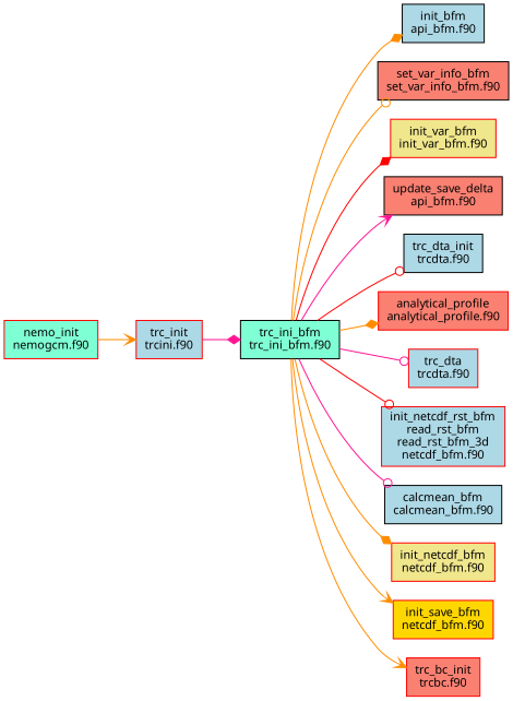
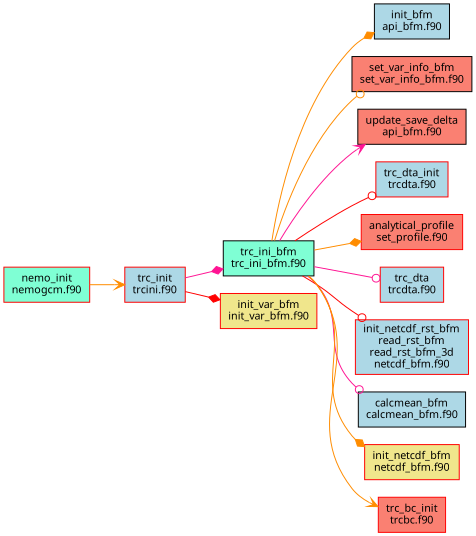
  digraph {
    bgcolor=white
    fontname=ArialMT
    fontsize=11
    rankdir=LR
    node [color=red fillcolor=lightblue fontname=ArialMT fontsize=11 shape=box style=filled]
    edge [arrowhead=diamond color=darkorange fontname=ArialMT fontsize=11]
    n1 [color=black fillcolor=aquamarine label="trc_ini_bfm\ntrc_ini_bfm.f90"]
    n2 [color=black label="init_bfm\napi_bfm.f90"]
    n3 [color=black fillcolor=salmon label="set_var_info_bfm\nset_var_info_bfm.f90"]
    n4 [fillcolor=khaki label="init_var_bfm\ninit_var_bfm.f90"]
    n5 [color=black fillcolor=salmon label="update_save_delta\napi_bfm.f90"]
-   n6 [color=black label="trc_dta_init\ntrcdta.f90"]
-   n7 [fillcolor=salmon label="analytical_profile\nanalytical_profile.f90"]
+   n6 [label="trc_dta_init\ntrcdta.f90"]
+   n7 [fillcolor=salmon label="analytical_profile\nset_profile.f90"]
    n8 [label="trc_dta\ntrcdta.f90"]
    n9 [label="init_netcdf_rst_bfm\nread_rst_bfm\nread_rst_bfm_3d\nnetcdf_bfm.f90"]
    n10 [color=black label="calcmean_bfm\ncalcmean_bfm.f90"]
    n11 [fillcolor=khaki label="init_netcdf_bfm\nnetcdf_bfm.f90"]
-   n12 [fillcolor=gold label="init_save_bfm\nnetcdf_bfm.f90"]
    n13 [fillcolor=salmon label="trc_bc_init\ntrcbc.f90"]
    n14 [label="trc_init\ntrcini.f90"]
    n15 [fillcolor=aquamarine label="nemo_init\nnemogcm.f90"]
    n1 -> n2
    n1 -> n3 [arrowhead=odot]
-   n1 -> n4 [color=red]
+   n14 -> n4 [color=red]
    n1 -> n5 [arrowhead=vee color=deeppink]
    n1 -> n6 [arrowhead=odot color=red]
    n1 -> n7
    n1 -> n8 [arrowhead=odot color=deeppink]
    n1 -> n9 [arrowhead=odot color=red]
    n1 -> n10 [arrowhead=odot color=deeppink]
    n1 -> n11
-   n1 -> n12 [arrowhead=vee]
    n1 -> n13 [arrowhead=vee]
    n14 -> n1 [color=deeppink]
    n15 -> n14 [arrowhead=vee]
  }
